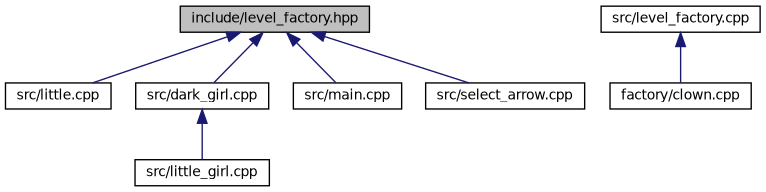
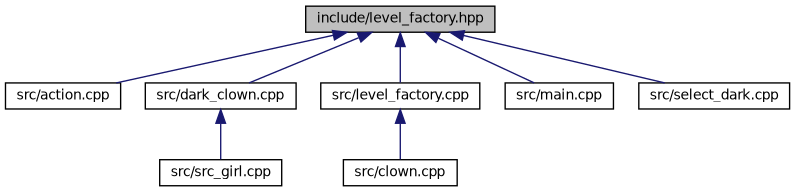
  digraph {
    node [color=black fillcolor=white fontname=Helvetica fontsize=10 shape=record style=filled]
    edge [color=midnightblue dir=back fontname=Helvetica fontsize=10 labelfontname=Helvetica labelfontsize=10 style=solid]
    n1 [fillcolor=grey75 fontcolor=black height=0.2 label="include/level_factory.hpp" width=0.4]
-   n2 [height=0.2 label="src/little.cpp" width=0.4]
-   n3 [height=0.2 label="src/dark_girl.cpp" width=0.4]
+   n2 [height=0.2 label="src/action.cpp" width=0.4]
+   n3 [height=0.2 label="src/dark_clown.cpp" width=0.4]
    n4 [height=0.2 label="src/level_factory.cpp" width=0.4]
    n5 [height=0.2 label="src/main.cpp" width=0.4]
-   n6 [height=0.2 label="src/select_arrow.cpp" width=0.4]
-   n7 [height=0.2 label="factory/clown.cpp" width=0.4]
-   n8 [height=0.2 label="src/little_girl.cpp" width=0.4]
+   n6 [height=0.2 label="src/select_dark.cpp" width=0.4]
+   n7 [height=0.2 label="src/clown.cpp" width=0.4]
+   n8 [height=0.2 label="src/src_girl.cpp" width=0.4]
    n1 -> n2
    n1 -> n3
+   n1 -> n4
    n1 -> n5
    n1 -> n6
    n3 -> n8
    n4 -> n7
  }
